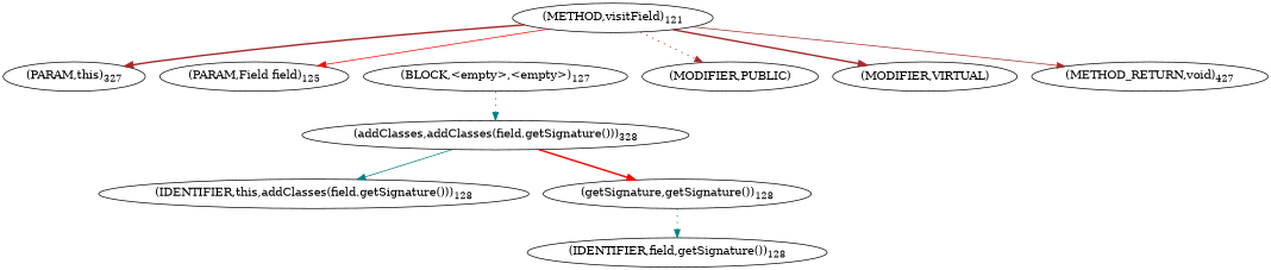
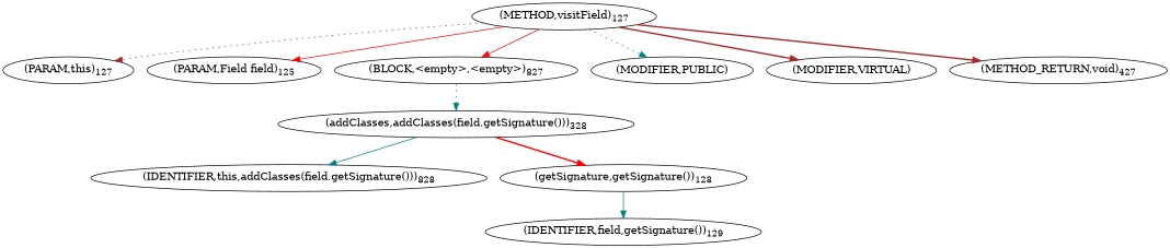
  digraph {
    edge [color=brown style=solid]
-   n1 [label=<(METHOD,visitField)<SUB>121</SUB>>]
-   n2 [label=<(PARAM,this)<SUB>327</SUB>>]
+   n1 [label=<(METHOD,visitField)<SUB>127</SUB>>]
+   n2 [label=<(PARAM,this)<SUB>127</SUB>>]
    n3 [label=<(PARAM,Field field)<SUB>125</SUB>>]
-   n4 [label=<(BLOCK,&lt;empty&gt;,&lt;empty&gt;)<SUB>127</SUB>>]
+   n4 [label=<(BLOCK,&lt;empty&gt;,&lt;empty&gt;)<SUB>827</SUB>>]
    n5 [label=<(MODIFIER,PUBLIC)>]
    n6 [label=<(MODIFIER,VIRTUAL)>]
    n7 [label=<(METHOD_RETURN,void)<SUB>427</SUB>>]
    n8 [label=<(addClasses,addClasses(field.getSignature()))<SUB>328</SUB>>]
-   n9 [label=<(IDENTIFIER,this,addClasses(field.getSignature()))<SUB>128</SUB>>]
+   n9 [label=<(IDENTIFIER,this,addClasses(field.getSignature()))<SUB>828</SUB>>]
    n10 [label=<(getSignature,getSignature())<SUB>128</SUB>>]
-   n11 [label=<(IDENTIFIER,field,getSignature())<SUB>128</SUB>>]
-   n1 -> n2 [style=bold]
+   n11 [label=<(IDENTIFIER,field,getSignature())<SUB>129</SUB>>]
+   n1 -> n2 [style=dotted]
    n1 -> n3 [color=red]
-   n1 -> n5 [style=dotted]
+   n1 -> n4 [color=red]
+   n1 -> n5 [color=teal style=dotted]
    n1 -> n6 [style=bold]
-   n1 -> n7
+   n1 -> n7 [style=bold]
    n4 -> n8 [color=teal style=dotted]
    n8 -> n9 [color=teal]
    n8 -> n10 [color=red style=bold]
-   n10 -> n11 [color=teal style=dotted]
+   n10 -> n11 [color=teal]
  }
